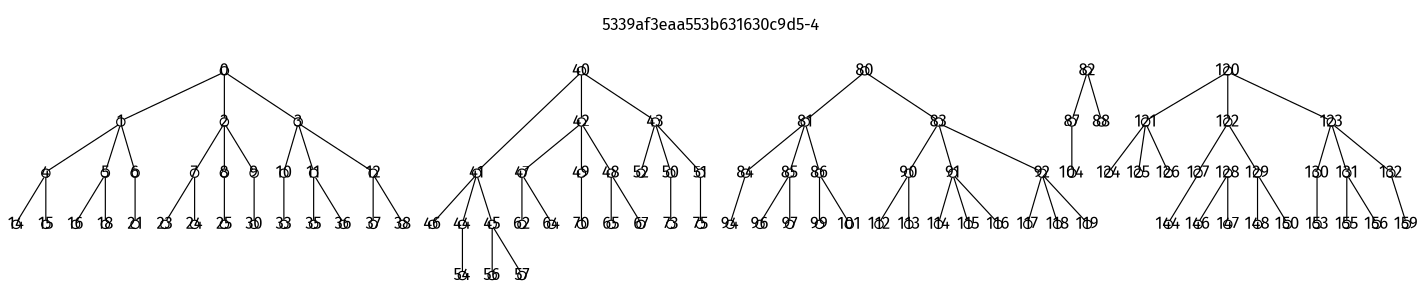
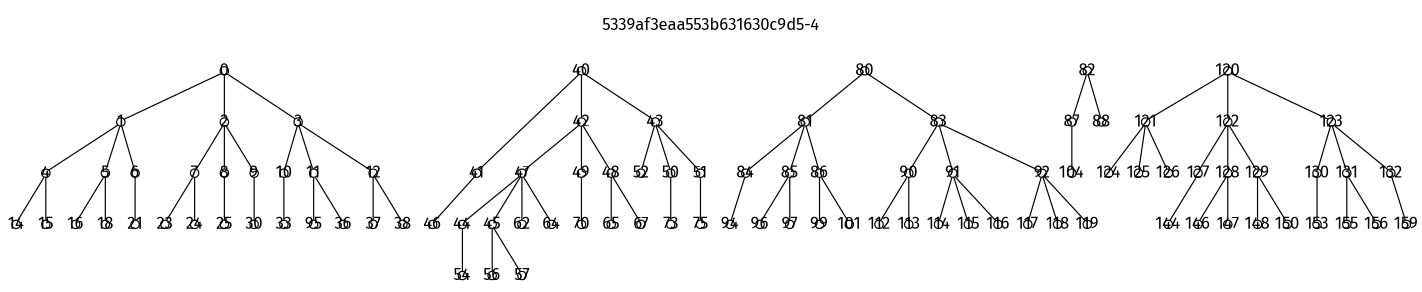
  strict graph {
    fontname="Fira Sans"
    label="5339af3eaa553b631630c9d5-4"
    labelloc=t
    node [fixedsize=true fontname="Fira Sans" shape=circle]
    edge [fontname="Fira Sans"]
    0 [height=0.1 width=0.1]
    1 [height=0.1 width=0.1]
    2 [height=0.1 width=0.1]
    3 [height=0.1 width=0.1]
    4 [height=0.1 width=0.1]
    5 [height=0.1 width=0.1]
    6 [height=0.1 width=0.1]
    7 [height=0.1 width=0.1]
    8 [height=0.1 width=0.1]
    9 [height=0.1 width=0.1]
    10 [height=0.1 width=0.1]
    11 [height=0.1 width=0.1]
    12 [height=0.1 width=0.1]
    14 [height=0.1 width=0.1]
    15 [height=0.1 width=0.1]
    16 [height=0.1 width=0.1]
    18 [height=0.1 width=0.1]
    21 [height=0.1 width=0.1]
    23 [height=0.1 width=0.1]
    24 [height=0.1 width=0.1]
    25 [height=0.1 width=0.1]
    30 [height=0.1 width=0.1]
    33 [height=0.1 width=0.1]
-   35 [height=0.1 width=0.1]
+   35 [height=0.1 width=0.1 label=95]
    36 [height=0.1 width=0.1]
    37 [height=0.1 width=0.1]
    38 [height=0.1 width=0.1]
    40 [height=0.1 width=0.1]
    41 [height=0.1 width=0.1]
    42 [height=0.1 width=0.1]
    43 [height=0.1 width=0.1]
    44 [height=0.1 width=0.1]
    45 [height=0.1 width=0.1]
    46 [height=0.1 width=0.1]
    47 [height=0.1 width=0.1]
    48 [height=0.1 width=0.1]
    49 [height=0.1 width=0.1]
    50 [height=0.1 width=0.1]
    51 [height=0.1 width=0.1]
    52 [height=0.1 width=0.1]
    54 [height=0.1 width=0.1]
    56 [height=0.1 width=0.1]
    57 [height=0.1 width=0.1]
    62 [height=0.1 width=0.1]
    64 [height=0.1 width=0.1]
    65 [height=0.1 width=0.1]
    67 [height=0.1 width=0.1]
    70 [height=0.1 width=0.1]
    73 [height=0.1 width=0.1]
    75 [height=0.1 width=0.1]
    80 [height=0.1 width=0.1]
    81 [height=0.1 width=0.1]
    83 [height=0.1 width=0.1]
    84 [height=0.1 width=0.1]
    85 [height=0.1 width=0.1]
    86 [height=0.1 width=0.1]
    82 [height=0.1 width=0.1]
    87 [height=0.1 width=0.1]
    88 [height=0.1 width=0.1]
    90 [height=0.1 width=0.1]
    91 [height=0.1 width=0.1]
    92 [height=0.1 width=0.1]
    94 [height=0.1 width=0.1]
    96 [height=0.1 width=0.1]
    97 [height=0.1 width=0.1]
    99 [height=0.1 width=0.1]
    101 [height=0.1 width=0.1]
    104 [height=0.1 width=0.1]
    112 [height=0.1 width=0.1]
    113 [height=0.1 width=0.1]
    114 [height=0.1 width=0.1]
    115 [height=0.1 width=0.1]
    116 [height=0.1 width=0.1]
    117 [height=0.1 width=0.1]
    118 [height=0.1 width=0.1]
    119 [height=0.1 width=0.1]
    120 [height=0.1 width=0.1]
    121 [height=0.1 width=0.1]
    122 [height=0.1 width=0.1]
    123 [height=0.1 width=0.1]
    124 [height=0.1 width=0.1]
    125 [height=0.1 width=0.1]
    126 [height=0.1 width=0.1]
    127 [height=0.1 width=0.1]
    128 [height=0.1 width=0.1]
    129 [height=0.1 width=0.1]
    130 [height=0.1 width=0.1]
    131 [height=0.1 width=0.1]
    132 [height=0.1 width=0.1]
    144 [height=0.1 width=0.1]
    146 [height=0.1 width=0.1]
    147 [height=0.1 width=0.1]
    148 [height=0.1 width=0.1]
    150 [height=0.1 width=0.1]
    153 [height=0.1 width=0.1]
    155 [height=0.1 width=0.1]
    156 [height=0.1 width=0.1]
    159 [height=0.1 width=0.1]
    0 -- 1
    0 -- 2
    0 -- 3
    1 -- 4
    1 -- 5
    1 -- 6
    2 -- 7
    2 -- 8
    2 -- 9
    3 -- 10
    3 -- 11
    3 -- 12
    4 -- 14
    4 -- 15
    5 -- 16
    5 -- 18
    6 -- 21
    7 -- 23
    7 -- 24
    8 -- 25
    9 -- 30
    10 -- 33
    11 -- 35
    11 -- 36
    12 -- 37
    12 -- 38
    40 -- 41
    40 -- 42
    40 -- 43
-   41 -- 44
-   41 -- 45
+   47 -- 44
+   47 -- 45
    41 -- 46
    42 -- 47
    42 -- 48
    42 -- 49
    43 -- 50
    43 -- 51
    43 -- 52
    44 -- 54
    45 -- 56
    45 -- 57
    47 -- 62
    47 -- 64
    48 -- 65
    48 -- 67
    49 -- 70
    50 -- 73
    51 -- 75
    80 -- 81
    80 -- 83
    81 -- 84
    81 -- 85
    81 -- 86
    83 -- 90
    83 -- 91
    83 -- 92
    84 -- 94
    85 -- 96
    85 -- 97
    86 -- 99
    86 -- 101
    82 -- 87
    82 -- 88
    87 -- 104
    90 -- 112
    90 -- 113
    91 -- 114
    91 -- 115
    91 -- 116
    92 -- 117
    92 -- 118
    92 -- 119
    120 -- 121
    120 -- 122
    120 -- 123
    121 -- 124
    121 -- 125
    121 -- 126
    122 -- 127
+   122 -- 128
    122 -- 129
    123 -- 130
    123 -- 131
    123 -- 132
    127 -- 144
    128 -- 146
    128 -- 147
    129 -- 148
    129 -- 150
    130 -- 153
    131 -- 155
    131 -- 156
    132 -- 159
  }
